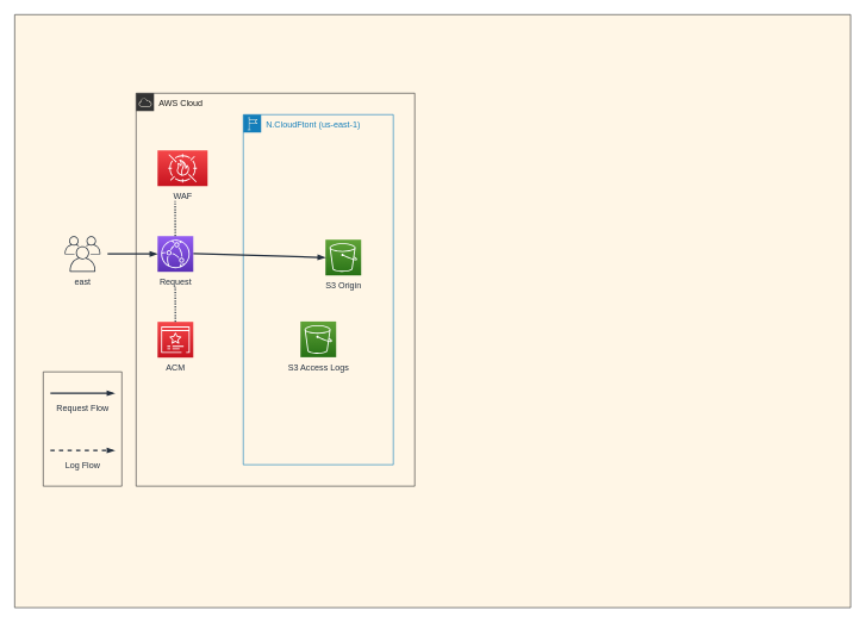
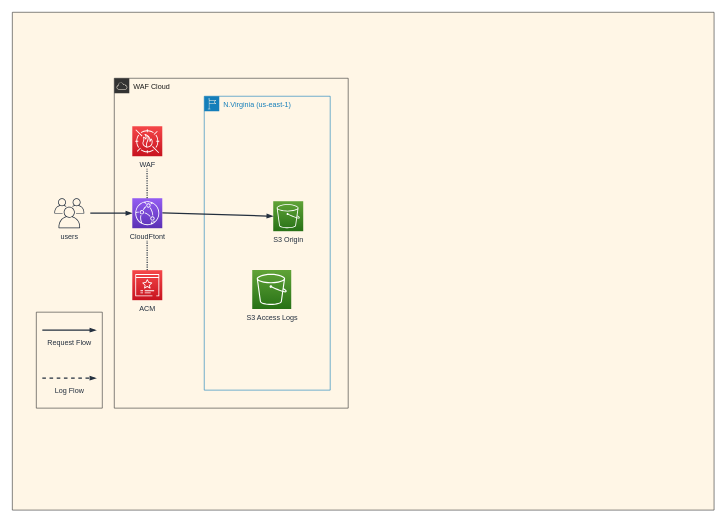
  <mxCell id="0" />
  <mxCell id="1" parent="0" />
  <mxCell id="2" value="" style="verticalLabelPosition=bottom;verticalAlign=top;html=1;shape=mxgraph.basic.rect;fillColor2=none;strokeWidth=1;size=20;indent=5;labelBackgroundColor=none;sketch=0;hachureGap=4;jiggle=2;curveFitting=1;strokeColor=#333333;fontFamily=Helvetica;fontSize=12;fontColor=#232F3E;fillColor=#FFF6E6;movable=0;resizable=0;rotatable=0;deletable=0;editable=0;connectable=0;" vertex="1" parent="1"><mxGeometry width="1170" height="830" as="geometry" x="20" y="20" /></mxCell>
  <mxCell id="3" value="" style="verticalLabelPosition=bottom;verticalAlign=top;html=1;shape=mxgraph.basic.rect;fillColor2=none;strokeWidth=1;size=20;indent=5;labelBackgroundColor=none;hachureGap=4;strokeColor=#333333;fontFamily=Helvetica;fontSize=12;fontColor=#232F3E;fillColor=none;" vertex="1" parent="1"><mxGeometry x="60" y="520" width="110" height="160" as="geometry" /></mxCell>
- <mxCell id="4" value="&lt;font color=&quot;#1a1a1a&quot;&gt;AWS Cloud&lt;/font&gt;" style="outlineConnect=0;gradientColor=none;html=1;whiteSpace=wrap;fontSize=12;fontStyle=0;shape=mxgraph.aws4.group;grIcon=mxgraph.aws4.group_aws_cloud;strokeColor=#333333;fillColor=none;verticalAlign=top;align=left;spacingLeft=30;fontColor=#AAB7B8;dashed=0;" vertex="1" parent="1"><mxGeometry x="190" y="130" width="390" height="550" as="geometry" /></mxCell>
+ <mxCell id="4" value="&lt;font color=&quot;#1a1a1a&quot;&gt;WAF Cloud&lt;/font&gt;" style="outlineConnect=0;gradientColor=none;html=1;whiteSpace=wrap;fontSize=12;fontStyle=0;shape=mxgraph.aws4.group;grIcon=mxgraph.aws4.group_aws_cloud;strokeColor=#333333;fillColor=none;verticalAlign=top;align=left;spacingLeft=30;fontColor=#AAB7B8;dashed=0;" vertex="1" parent="1"><mxGeometry x="190" y="130" width="390" height="550" as="geometry" /></mxCell>
  <mxCell id="5" style="edgeStyle=none;html=1;strokeColor=#232F3E;strokeWidth=2;endArrow=blockThin;endFill=1;rounded=1;" edge="1" parent="1" target="11"><mxGeometry relative="1" as="geometry"><mxPoint x="150" y="355" as="sourcePoint" /></mxGeometry></mxCell>
- <mxCell id="6" value="&lt;font color=&quot;#232f3e&quot;&gt;east&lt;/font&gt;" style="outlineConnect=0;gradientColor=none;fontColor=#545B64;strokeColor=none;fillColor=#232F3E;dashed=0;verticalLabelPosition=bottom;verticalAlign=top;align=center;html=1;fontSize=12;fontStyle=0;aspect=fixed;shape=mxgraph.aws4.illustration_users;pointerEvents=1" vertex="1" parent="1"><mxGeometry x="90" y="330" width="50" height="50" as="geometry" /></mxCell>
- <mxCell id="7" value="N.CloudFtont (us-east-1)" style="points=[[0,0],[0.25,0],[0.5,0],[0.75,0],[1,0],[1,0.25],[1,0.5],[1,0.75],[1,1],[0.75,1],[0.5,1],[0.25,1],[0,1],[0,0.75],[0,0.5],[0,0.25]];outlineConnect=0;gradientColor=none;html=1;whiteSpace=wrap;fontSize=12;fontStyle=0;container=1;pointerEvents=0;collapsible=0;recursiveResize=0;shape=mxgraph.aws4.group;grIcon=mxgraph.aws4.group_region;strokeColor=#147EBA;fillColor=none;verticalAlign=top;align=left;spacingLeft=30;fontColor=#147EBA;" vertex="1" parent="1"><mxGeometry x="340" y="160" width="210" height="490" as="geometry" /></mxCell>
+ <mxCell id="6" value="&lt;font color=&quot;#232f3e&quot;&gt;users&lt;/font&gt;" style="outlineConnect=0;gradientColor=none;fontColor=#545B64;strokeColor=none;fillColor=#232F3E;dashed=0;verticalLabelPosition=bottom;verticalAlign=top;align=center;html=1;fontSize=12;fontStyle=0;aspect=fixed;shape=mxgraph.aws4.illustration_users;pointerEvents=1" vertex="1" parent="1"><mxGeometry x="90" y="330" width="50" height="50" as="geometry" /></mxCell>
+ <mxCell id="7" value="N.Virginia (us-east-1)" style="points=[[0,0],[0.25,0],[0.5,0],[0.75,0],[1,0],[1,0.25],[1,0.5],[1,0.75],[1,1],[0.75,1],[0.5,1],[0.25,1],[0,1],[0,0.75],[0,0.5],[0,0.25]];outlineConnect=0;gradientColor=none;html=1;whiteSpace=wrap;fontSize=12;fontStyle=0;container=1;pointerEvents=0;collapsible=0;recursiveResize=0;shape=mxgraph.aws4.group;grIcon=mxgraph.aws4.group_region;strokeColor=#147EBA;fillColor=none;verticalAlign=top;align=left;spacingLeft=30;fontColor=#147EBA;" vertex="1" parent="1"><mxGeometry x="340" y="160" width="210" height="490" as="geometry" /></mxCell>
  <mxCell id="8" value="S3 Origin" style="sketch=0;points=[[0,0,0],[0.25,0,0],[0.5,0,0],[0.75,0,0],[1,0,0],[0,1,0],[0.25,1,0],[0.5,1,0],[0.75,1,0],[1,1,0],[0,0.25,0],[0,0.5,0],[0,0.75,0],[1,0.25,0],[1,0.5,0],[1,0.75,0]];outlineConnect=0;fontColor=#232F3E;gradientColor=#60A337;gradientDirection=north;fillColor=#277116;strokeColor=#ffffff;dashed=0;verticalLabelPosition=bottom;verticalAlign=top;align=center;html=1;fontSize=12;fontStyle=0;aspect=fixed;shape=mxgraph.aws4.resourceIcon;resIcon=mxgraph.aws4.s3;labelBackgroundColor=none;hachureGap=4;jiggle=2;curveFitting=1;fontFamily=Helvetica;" vertex="1" parent="7"><mxGeometry x="115" y="175" width="50" height="50" as="geometry" /></mxCell>
- <mxCell id="9" value="S3 Access Logs" style="sketch=0;points=[[0,0,0],[0.25,0,0],[0.5,0,0],[0.75,0,0],[1,0,0],[0,1,0],[0.25,1,0],[0.5,1,0],[0.75,1,0],[1,1,0],[0,0.25,0],[0,0.5,0],[0,0.75,0],[1,0.25,0],[1,0.5,0],[1,0.75,0]];outlineConnect=0;fontColor=#232F3E;gradientColor=#60A337;gradientDirection=north;fillColor=#277116;strokeColor=#ffffff;dashed=0;verticalLabelPosition=bottom;verticalAlign=top;align=center;html=1;fontSize=12;fontStyle=0;aspect=fixed;shape=mxgraph.aws4.resourceIcon;resIcon=mxgraph.aws4.s3;labelBackgroundColor=none;hachureGap=4;jiggle=2;curveFitting=1;fontFamily=Helvetica;" vertex="1" parent="7"><mxGeometry x="80" y="289.5" width="50" height="50" as="geometry" /></mxCell>
+ <mxCell id="9" value="S3 Access Logs" style="sketch=0;points=[[0,0,0],[0.25,0,0],[0.5,0,0],[0.75,0,0],[1,0,0],[0,1,0],[0.25,1,0],[0.5,1,0],[0.75,1,0],[1,1,0],[0,0.25,0],[0,0.5,0],[0,0.75,0],[1,0.25,0],[1,0.5,0],[1,0.75,0]];outlineConnect=0;fontColor=#232F3E;gradientColor=#60A337;gradientDirection=north;fillColor=#277116;strokeColor=#ffffff;dashed=0;verticalLabelPosition=bottom;verticalAlign=top;align=center;html=1;fontSize=12;fontStyle=0;aspect=fixed;shape=mxgraph.aws4.resourceIcon;resIcon=mxgraph.aws4.s3;labelBackgroundColor=none;hachureGap=4;jiggle=2;curveFitting=1;fontFamily=Helvetica;" vertex="1" parent="7"><mxGeometry x="80" y="289.5" width="65" height="65" as="geometry" /></mxCell>
  <mxCell id="10" style="edgeStyle=none;rounded=1;sketch=0;hachureGap=4;jiggle=2;curveFitting=1;html=1;strokeColor=#232F3E;strokeWidth=2;fontFamily=Helvetica;fontSize=16;fontColor=#232F3E;endArrow=blockThin;endFill=1;entryX=0;entryY=0.5;entryDx=0;entryDy=0;entryPerimeter=0;" edge="1" parent="7" target="8"><mxGeometry relative="1" as="geometry"><mxPoint x="-70" y="194.57" as="sourcePoint" /><mxPoint x="40" y="194.57" as="targetPoint" /></mxGeometry></mxCell>
- <mxCell id="11" value="Request" style="points=[[0,0,0],[0.25,0,0],[0.5,0,0],[0.75,0,0],[1,0,0],[0,1,0],[0.25,1,0],[0.5,1,0],[0.75,1,0],[1,1,0],[0,0.25,0],[0,0.5,0],[0,0.75,0],[1,0.25,0],[1,0.5,0],[1,0.75,0]];outlineConnect=0;fontColor=#232F3E;gradientColor=#945DF2;gradientDirection=north;fillColor=#5A30B5;strokeColor=#ffffff;dashed=0;verticalLabelPosition=bottom;verticalAlign=top;align=center;html=1;fontSize=12;fontStyle=0;aspect=fixed;shape=mxgraph.aws4.resourceIcon;resIcon=mxgraph.aws4.cloudfront;" vertex="1" parent="1"><mxGeometry x="220" y="330" width="50" height="50" as="geometry" /></mxCell>
- <mxCell id="12" value="WAF" style="points=[[0,0,0],[0.25,0,0],[0.5,0,0],[0.75,0,0],[1,0,0],[0,1,0],[0.25,1,0],[0.5,1,0],[0.75,1,0],[1,1,0],[0,0.25,0],[0,0.5,0],[0,0.75,0],[1,0.25,0],[1,0.5,0],[1,0.75,0]];outlineConnect=0;fontColor=#232F3E;gradientColor=#F54749;gradientDirection=north;fillColor=#C7131F;strokeColor=#ffffff;dashed=0;verticalLabelPosition=bottom;verticalAlign=top;align=center;html=1;fontSize=12;fontStyle=0;aspect=fixed;shape=mxgraph.aws4.resourceIcon;resIcon=mxgraph.aws4.waf;" vertex="1" parent="1"><mxGeometry x="220" y="210" width="70" height="50" as="geometry" /></mxCell>
+ <mxCell id="11" value="CloudFtont" style="points=[[0,0,0],[0.25,0,0],[0.5,0,0],[0.75,0,0],[1,0,0],[0,1,0],[0.25,1,0],[0.5,1,0],[0.75,1,0],[1,1,0],[0,0.25,0],[0,0.5,0],[0,0.75,0],[1,0.25,0],[1,0.5,0],[1,0.75,0]];outlineConnect=0;fontColor=#232F3E;gradientColor=#945DF2;gradientDirection=north;fillColor=#5A30B5;strokeColor=#ffffff;dashed=0;verticalLabelPosition=bottom;verticalAlign=top;align=center;html=1;fontSize=12;fontStyle=0;aspect=fixed;shape=mxgraph.aws4.resourceIcon;resIcon=mxgraph.aws4.cloudfront;" vertex="1" parent="1"><mxGeometry x="220" y="330" width="50" height="50" as="geometry" /></mxCell>
+ <mxCell id="12" value="WAF" style="points=[[0,0,0],[0.25,0,0],[0.5,0,0],[0.75,0,0],[1,0,0],[0,1,0],[0.25,1,0],[0.5,1,0],[0.75,1,0],[1,1,0],[0,0.25,0],[0,0.5,0],[0,0.75,0],[1,0.25,0],[1,0.5,0],[1,0.75,0]];outlineConnect=0;fontColor=#232F3E;gradientColor=#F54749;gradientDirection=north;fillColor=#C7131F;strokeColor=#ffffff;dashed=0;verticalLabelPosition=bottom;verticalAlign=top;align=center;html=1;fontSize=12;fontStyle=0;aspect=fixed;shape=mxgraph.aws4.resourceIcon;resIcon=mxgraph.aws4.waf;" vertex="1" parent="1"><mxGeometry x="220" y="210" width="50" height="50" as="geometry" /></mxCell>
  <mxCell id="13" value="ACM" style="points=[[0,0,0],[0.25,0,0],[0.5,0,0],[0.75,0,0],[1,0,0],[0,1,0],[0.25,1,0],[0.5,1,0],[0.75,1,0],[1,1,0],[0,0.25,0],[0,0.5,0],[0,0.75,0],[1,0.25,0],[1,0.5,0],[1,0.75,0]];outlineConnect=0;fontColor=#232F3E;gradientColor=#F54749;gradientDirection=north;fillColor=#C7131F;strokeColor=#ffffff;dashed=0;verticalLabelPosition=bottom;verticalAlign=top;align=center;html=1;fontSize=12;fontStyle=0;aspect=fixed;shape=mxgraph.aws4.resourceIcon;resIcon=mxgraph.aws4.certificate_manager_3;" vertex="1" parent="1"><mxGeometry x="220" y="450" width="50" height="50" as="geometry" /></mxCell>
  <mxCell id="14" value="" style="edgeStyle=none;rounded=1;hachureGap=4;html=1;strokeColor=#232F3E;strokeWidth=2;fontFamily=Architects Daughter;fontSource=https%3A%2F%2Ffonts.googleapis.com%2Fcss%3Ffamily%3DArchitects%2BDaughter;fontSize=16;fontColor=#1A1A1A;endArrow=none;endFill=0;dashed=1;dashPattern=1 1;" edge="1" parent="1"><mxGeometry relative="1" as="geometry"><mxPoint x="244.866" y="450" as="sourcePoint" /><mxPoint x="244.7" y="401" as="targetPoint" /></mxGeometry></mxCell>
  <mxCell id="15" value="" style="edgeStyle=none;rounded=1;hachureGap=4;html=1;strokeColor=#232F3E;strokeWidth=2;fontFamily=Architects Daughter;fontSource=https%3A%2F%2Ffonts.googleapis.com%2Fcss%3Ffamily%3DArchitects%2BDaughter;fontSize=16;fontColor=#1A1A1A;endArrow=none;endFill=0;dashed=1;dashPattern=1 1;" edge="1" parent="1"><mxGeometry relative="1" as="geometry"><mxPoint x="244.736" y="330" as="sourcePoint" /><mxPoint x="244.57" y="281" as="targetPoint" /></mxGeometry></mxCell>
  <mxCell id="16" style="edgeStyle=none;html=1;strokeColor=#232F3E;strokeWidth=2;endArrow=blockThin;endFill=1;rounded=1;" edge="1" parent="1"><mxGeometry relative="1" as="geometry"><mxPoint x="70.002" y="550" as="sourcePoint" /><mxPoint x="160" y="550" as="targetPoint" /></mxGeometry></mxCell>
  <mxCell id="17" value="Request Flow" style="edgeLabel;html=1;align=center;verticalAlign=middle;resizable=0;points=[];fontSize=12;fontFamily=Helvetica;fontColor=#232F3E;labelBackgroundColor=none;" vertex="1" connectable="0" parent="16"><mxGeometry x="-0.212" y="2" relative="1" as="geometry"><mxPoint x="9" y="22" as="offset" /></mxGeometry></mxCell>
  <mxCell id="18" style="edgeStyle=none;html=1;strokeColor=#232F3E;strokeWidth=2;endArrow=blockThin;endFill=1;rounded=1;dashed=1;" edge="1" parent="1"><mxGeometry relative="1" as="geometry"><mxPoint x="70.002" y="630" as="sourcePoint" /><mxPoint x="160" y="630" as="targetPoint" /></mxGeometry></mxCell>
  <mxCell id="19" value="Log Flow" style="edgeLabel;html=1;align=center;verticalAlign=middle;resizable=0;points=[];fontSize=12;fontFamily=Helvetica;fontColor=#232F3E;labelBackgroundColor=none;" vertex="1" connectable="0" parent="18"><mxGeometry x="-0.212" y="2" relative="1" as="geometry"><mxPoint x="9" y="22" as="offset" /></mxGeometry></mxCell>
